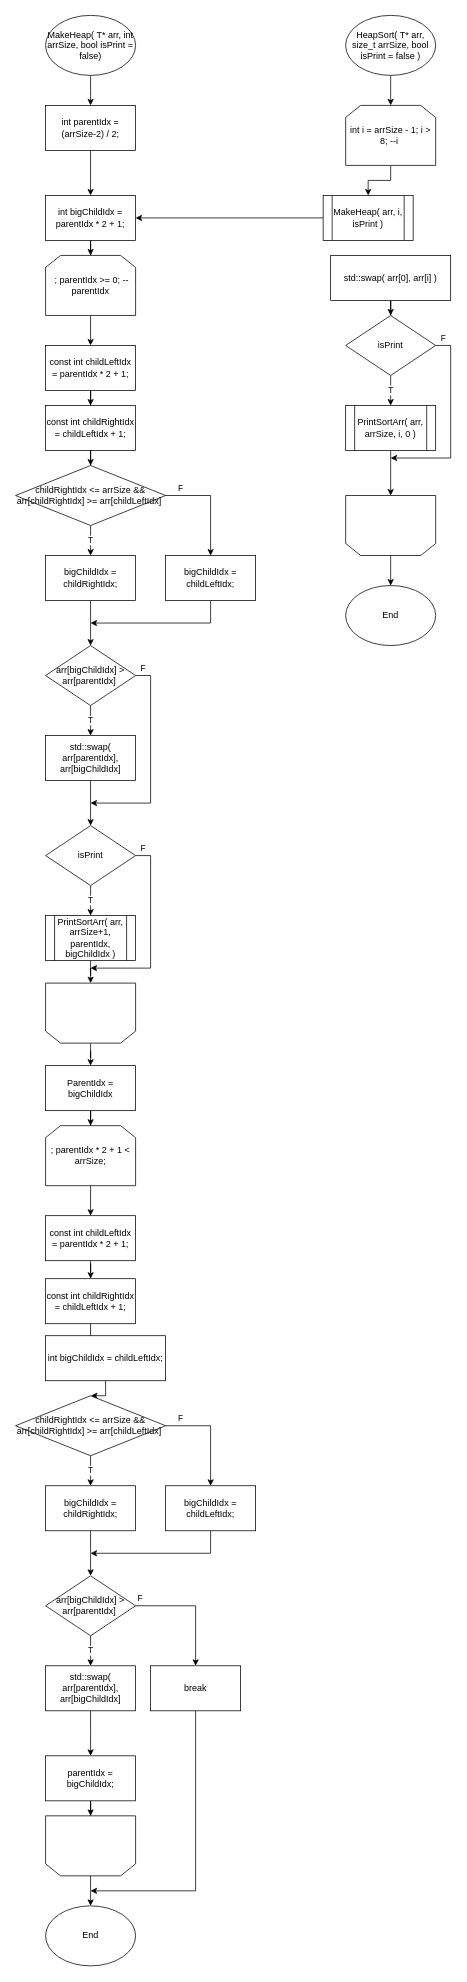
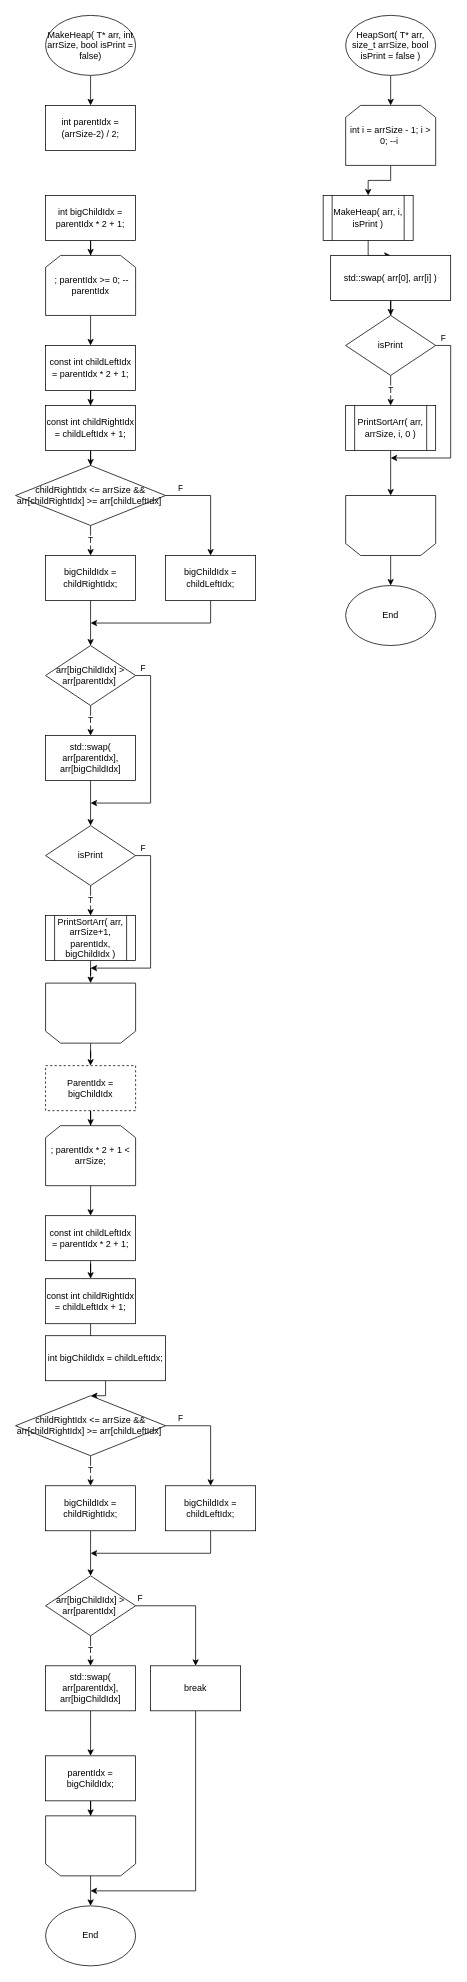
  <mxCell id="0" />
  <mxCell id="1" parent="0" />
  <mxCell id="2" value="" style="edgeStyle=orthogonalEdgeStyle;rounded=0;orthogonalLoop=1;jettySize=auto;html=1;" parent="1" source="3" edge="1"><mxGeometry relative="1" as="geometry"><mxPoint x="120" y="140" as="targetPoint" /></mxGeometry></mxCell>
  <mxCell id="3" value="MakeHeap( T* arr, int arrSize, bool isPrint = false)" style="ellipse;whiteSpace=wrap;html=1;" parent="1" vertex="1"><mxGeometry x="60" y="20" width="120" height="80" as="geometry" /></mxCell>
- <mxCell id="4" value="" style="edgeStyle=orthogonalEdgeStyle;rounded=0;orthogonalLoop=1;jettySize=auto;html=1;" parent="1" source="5" target="7" edge="1"><mxGeometry relative="1" as="geometry" /></mxCell>
  <mxCell id="5" value="int parentIdx = (arrSize-2) / 2;" style="rounded=0;whiteSpace=wrap;html=1;" parent="1" vertex="1"><mxGeometry x="60" y="140" width="120" height="60" as="geometry" /></mxCell>
  <mxCell id="6" value="" style="edgeStyle=orthogonalEdgeStyle;rounded=0;orthogonalLoop=1;jettySize=auto;html=1;" parent="1" source="7" target="9" edge="1"><mxGeometry relative="1" as="geometry" /></mxCell>
  <mxCell id="7" value="int bigChildIdx = parentIdx * 2 + 1;" style="rounded=0;whiteSpace=wrap;html=1;" parent="1" vertex="1"><mxGeometry x="60" y="260" width="120" height="60" as="geometry" /></mxCell>
  <mxCell id="8" value="" style="edgeStyle=orthogonalEdgeStyle;rounded=0;orthogonalLoop=1;jettySize=auto;html=1;" parent="1" source="9" target="13" edge="1"><mxGeometry relative="1" as="geometry" /></mxCell>
  <mxCell id="9" value="&amp;nbsp;; parentIdx &amp;gt;= 0; --parentIdx" style="shape=loopLimit;whiteSpace=wrap;html=1;" parent="1" vertex="1"><mxGeometry x="60" y="340" width="120" height="80" as="geometry" /></mxCell>
  <mxCell id="10" value="" style="edgeStyle=orthogonalEdgeStyle;rounded=0;orthogonalLoop=1;jettySize=auto;html=1;" parent="1" source="11" target="34" edge="1"><mxGeometry relative="1" as="geometry" /></mxCell>
  <mxCell id="11" value="" style="shape=loopLimit;whiteSpace=wrap;html=1;flipV=1;" parent="1" vertex="1"><mxGeometry x="60" y="1310" width="120" height="80" as="geometry" /></mxCell>
  <mxCell id="12" style="edgeStyle=orthogonalEdgeStyle;rounded=0;orthogonalLoop=1;jettySize=auto;html=1;" parent="1" source="13" target="15" edge="1"><mxGeometry relative="1" as="geometry" /></mxCell>
  <mxCell id="13" value="const int childLeftIdx = parentIdx * 2 + 1;" style="rounded=0;whiteSpace=wrap;html=1;" parent="1" vertex="1"><mxGeometry x="60" y="460" width="120" height="60" as="geometry" /></mxCell>
  <mxCell id="14" style="edgeStyle=orthogonalEdgeStyle;rounded=0;orthogonalLoop=1;jettySize=auto;html=1;entryX=0.5;entryY=0;entryDx=0;entryDy=0;" parent="1" source="15" target="18" edge="1"><mxGeometry relative="1" as="geometry" /></mxCell>
  <mxCell id="15" value="const int childRightIdx = childLeftIdx + 1;" style="rounded=0;whiteSpace=wrap;html=1;" parent="1" vertex="1"><mxGeometry x="60" y="540" width="120" height="60" as="geometry" /></mxCell>
  <mxCell id="16" value="T" style="edgeStyle=orthogonalEdgeStyle;rounded=0;orthogonalLoop=1;jettySize=auto;html=1;" parent="1" source="18" target="20" edge="1"><mxGeometry relative="1" as="geometry" /></mxCell>
  <mxCell id="17" value="F" style="edgeStyle=orthogonalEdgeStyle;rounded=0;orthogonalLoop=1;jettySize=auto;html=1;entryX=0.5;entryY=0;entryDx=0;entryDy=0;exitX=1;exitY=0.5;exitDx=0;exitDy=0;" parent="1" source="18" target="22" edge="1"><mxGeometry x="-0.714" y="10" relative="1" as="geometry"><mxPoint as="offset" /></mxGeometry></mxCell>
  <mxCell id="18" value="childRightIdx &amp;lt;= arrSize &amp;amp;&amp;amp; arr[childRightIdx] &amp;gt;= arr[childLeftIdx]&amp;nbsp;" style="rhombus;whiteSpace=wrap;html=1;" parent="1" vertex="1"><mxGeometry y="620" width="200" height="80" as="geometry" x="20" /></mxCell>
  <mxCell id="19" value="" style="edgeStyle=orthogonalEdgeStyle;rounded=0;orthogonalLoop=1;jettySize=auto;html=1;" parent="1" source="20" target="25" edge="1"><mxGeometry relative="1" as="geometry" /></mxCell>
  <mxCell id="20" value="bigChildIdx = childRightIdx;" style="rounded=0;whiteSpace=wrap;html=1;" parent="1" vertex="1"><mxGeometry x="60" y="740" width="120" height="60" as="geometry" /></mxCell>
  <mxCell id="21" style="edgeStyle=orthogonalEdgeStyle;rounded=0;orthogonalLoop=1;jettySize=auto;html=1;" parent="1" source="22" edge="1"><mxGeometry relative="1" as="geometry"><mxPoint x="120" y="830" as="targetPoint" /><Array as="points"><mxPoint x="280" y="830" /></Array></mxGeometry></mxCell>
  <mxCell id="22" value="bigChildIdx = childLeftIdx;" style="rounded=0;whiteSpace=wrap;html=1;" parent="1" vertex="1"><mxGeometry x="220" y="740" width="120" height="60" as="geometry" /></mxCell>
  <mxCell id="23" value="T" style="edgeStyle=orthogonalEdgeStyle;rounded=0;orthogonalLoop=1;jettySize=auto;html=1;" parent="1" source="25" target="27" edge="1"><mxGeometry relative="1" as="geometry" /></mxCell>
  <mxCell id="24" value="F" style="edgeStyle=orthogonalEdgeStyle;rounded=0;orthogonalLoop=1;jettySize=auto;html=1;exitX=1;exitY=0.5;exitDx=0;exitDy=0;" parent="1" source="25" edge="1"><mxGeometry x="-0.926" y="10" relative="1" as="geometry"><mxPoint x="120" y="1070" as="targetPoint" /><Array as="points"><mxPoint x="200" y="900" /><mxPoint x="200" y="1070" /></Array><mxPoint as="offset" /></mxGeometry></mxCell>
  <mxCell id="25" value="arr[bigChildIdx] &amp;gt; arr[parentIdx]&amp;nbsp;" style="rhombus;whiteSpace=wrap;html=1;" parent="1" vertex="1"><mxGeometry x="60" y="860" width="120" height="80" as="geometry" /></mxCell>
  <mxCell id="26" value="" style="edgeStyle=orthogonalEdgeStyle;rounded=0;orthogonalLoop=1;jettySize=auto;html=1;" parent="1" source="27" target="30" edge="1"><mxGeometry relative="1" as="geometry" /></mxCell>
  <mxCell id="27" value="std::swap( arr[parentIdx], arr[bigChildIdx]" style="rounded=0;whiteSpace=wrap;html=1;" parent="1" vertex="1"><mxGeometry x="60" y="980" width="120" height="60" as="geometry" /></mxCell>
  <mxCell id="28" value="T" style="edgeStyle=orthogonalEdgeStyle;rounded=0;orthogonalLoop=1;jettySize=auto;html=1;" parent="1" source="30" target="32" edge="1"><mxGeometry relative="1" as="geometry" /></mxCell>
  <mxCell id="29" value="F" style="edgeStyle=orthogonalEdgeStyle;rounded=0;orthogonalLoop=1;jettySize=auto;html=1;exitX=1;exitY=0.5;exitDx=0;exitDy=0;" parent="1" source="30" edge="1"><mxGeometry x="-0.92" y="10" relative="1" as="geometry"><mxPoint x="120" y="1290" as="targetPoint" /><Array as="points"><mxPoint x="200" y="1140" /><mxPoint x="200" y="1290" /></Array><mxPoint as="offset" /></mxGeometry></mxCell>
  <mxCell id="30" value="isPrint" style="rhombus;whiteSpace=wrap;html=1;" parent="1" vertex="1"><mxGeometry x="60" y="1100" width="120" height="80" as="geometry" /></mxCell>
  <mxCell id="31" value="" style="edgeStyle=orthogonalEdgeStyle;rounded=0;orthogonalLoop=1;jettySize=auto;html=1;" parent="1" source="32" target="11" edge="1"><mxGeometry relative="1" as="geometry" /></mxCell>
  <mxCell id="32" value="PrintSortArr( arr, arrSize+1, parentIdx, bigChildIdx )" style="shape=process;whiteSpace=wrap;html=1;backgroundOutline=1;" parent="1" vertex="1"><mxGeometry x="60" y="1220" width="120" height="60" as="geometry" /></mxCell>
  <mxCell id="33" value="" style="edgeStyle=orthogonalEdgeStyle;rounded=0;orthogonalLoop=1;jettySize=auto;html=1;" parent="1" source="34" target="36" edge="1"><mxGeometry relative="1" as="geometry" /></mxCell>
- <mxCell id="34" value="ParentIdx = bigChildIdx" style="rounded=0;whiteSpace=wrap;html=1;" parent="1" vertex="1"><mxGeometry x="60" y="1420" width="120" height="60" as="geometry" /></mxCell>
+ <mxCell id="34" value="ParentIdx = bigChildIdx" style="rounded=0;whiteSpace=wrap;html=1;dashed=1;" parent="1" vertex="1"><mxGeometry x="60" y="1420" width="120" height="60" as="geometry" /></mxCell>
  <mxCell id="35" value="" style="edgeStyle=orthogonalEdgeStyle;rounded=0;orthogonalLoop=1;jettySize=auto;html=1;" parent="1" source="36" target="38" edge="1"><mxGeometry relative="1" as="geometry" /></mxCell>
  <mxCell id="36" value="; parentIdx * 2 + 1 &amp;lt; arrSize;" style="shape=loopLimit;whiteSpace=wrap;html=1;" parent="1" vertex="1"><mxGeometry x="60" y="1500" width="120" height="80" as="geometry" /></mxCell>
  <mxCell id="37" value="" style="edgeStyle=orthogonalEdgeStyle;rounded=0;orthogonalLoop=1;jettySize=auto;html=1;" parent="1" source="38" target="40" edge="1"><mxGeometry relative="1" as="geometry" /></mxCell>
  <mxCell id="38" value="const int childLeftIdx = parentIdx * 2 + 1;" style="rounded=0;whiteSpace=wrap;html=1;" parent="1" vertex="1"><mxGeometry x="60" y="1620" width="120" height="60" as="geometry" /></mxCell>
  <mxCell id="39" value="" style="edgeStyle=orthogonalEdgeStyle;rounded=0;orthogonalLoop=1;jettySize=auto;html=1;" parent="1" source="40" target="42" edge="1"><mxGeometry relative="1" as="geometry" /></mxCell>
  <mxCell id="40" value="const int childRightIdx = childLeftIdx + 1;" style="rounded=0;whiteSpace=wrap;html=1;" parent="1" vertex="1"><mxGeometry x="60" y="1704" width="120" height="60" as="geometry" /></mxCell>
  <mxCell id="41" value="" style="edgeStyle=orthogonalEdgeStyle;rounded=0;orthogonalLoop=1;jettySize=auto;html=1;" parent="1" source="42" edge="1"><mxGeometry relative="1" as="geometry"><mxPoint x="120" y="1860" as="targetPoint" /></mxGeometry></mxCell>
  <mxCell id="42" value="int bigChildIdx = childLeftIdx;" style="rounded=0;whiteSpace=wrap;html=1;" parent="1" vertex="1"><mxGeometry x="60" y="1780" width="160" height="60" as="geometry" /></mxCell>
  <mxCell id="43" value="T" style="edgeStyle=orthogonalEdgeStyle;rounded=0;orthogonalLoop=1;jettySize=auto;html=1;" parent="1" source="45" target="47" edge="1"><mxGeometry relative="1" as="geometry" /></mxCell>
  <mxCell id="44" value="F" style="edgeStyle=orthogonalEdgeStyle;rounded=0;orthogonalLoop=1;jettySize=auto;html=1;entryX=0.5;entryY=0;entryDx=0;entryDy=0;exitX=1;exitY=0.5;exitDx=0;exitDy=0;" parent="1" source="45" target="49" edge="1"><mxGeometry x="-0.714" y="10" relative="1" as="geometry"><mxPoint as="offset" /></mxGeometry></mxCell>
  <mxCell id="45" value="childRightIdx &amp;lt;= arrSize &amp;amp;&amp;amp; arr[childRightIdx] &amp;gt;= arr[childLeftIdx]&amp;nbsp;" style="rhombus;whiteSpace=wrap;html=1;" parent="1" vertex="1"><mxGeometry y="1860" width="200" height="80" as="geometry" x="20" /></mxCell>
  <mxCell id="46" value="" style="edgeStyle=orthogonalEdgeStyle;rounded=0;orthogonalLoop=1;jettySize=auto;html=1;" parent="1" source="47" edge="1"><mxGeometry relative="1" as="geometry"><mxPoint x="120" y="2100" as="targetPoint" /></mxGeometry></mxCell>
  <mxCell id="47" value="bigChildIdx = childRightIdx;" style="rounded=0;whiteSpace=wrap;html=1;" parent="1" vertex="1"><mxGeometry x="60" y="1980" width="120" height="60" as="geometry" /></mxCell>
  <mxCell id="48" style="edgeStyle=orthogonalEdgeStyle;rounded=0;orthogonalLoop=1;jettySize=auto;html=1;" parent="1" source="49" edge="1"><mxGeometry relative="1" as="geometry"><mxPoint x="120" y="2070" as="targetPoint" /><Array as="points"><mxPoint x="280" y="2070" /></Array></mxGeometry></mxCell>
  <mxCell id="49" value="bigChildIdx = childLeftIdx;" style="rounded=0;whiteSpace=wrap;html=1;" parent="1" vertex="1"><mxGeometry x="220" y="1980" width="120" height="60" as="geometry" /></mxCell>
  <mxCell id="50" value="T" style="edgeStyle=orthogonalEdgeStyle;rounded=0;orthogonalLoop=1;jettySize=auto;html=1;" parent="1" source="52" target="54" edge="1"><mxGeometry relative="1" as="geometry" /></mxCell>
  <mxCell id="51" value="F" style="edgeStyle=orthogonalEdgeStyle;rounded=0;orthogonalLoop=1;jettySize=auto;html=1;exitX=1;exitY=0.5;exitDx=0;exitDy=0;" parent="1" source="52" edge="1"><mxGeometry x="-0.926" y="10" relative="1" as="geometry"><mxPoint x="260" y="2220" as="targetPoint" /><Array as="points"><mxPoint x="260" y="2140" /></Array><mxPoint as="offset" /></mxGeometry></mxCell>
  <mxCell id="52" value="arr[bigChildIdx] &amp;gt; arr[parentIdx]&amp;nbsp;" style="rhombus;whiteSpace=wrap;html=1;" parent="1" vertex="1"><mxGeometry x="60" y="2100" width="120" height="80" as="geometry" /></mxCell>
  <mxCell id="53" value="" style="edgeStyle=orthogonalEdgeStyle;rounded=0;orthogonalLoop=1;jettySize=auto;html=1;" parent="1" source="54" edge="1"><mxGeometry relative="1" as="geometry"><mxPoint x="120" y="2340" as="targetPoint" /></mxGeometry></mxCell>
  <mxCell id="54" value="std::swap( arr[parentIdx], arr[bigChildIdx]" style="rounded=0;whiteSpace=wrap;html=1;" parent="1" vertex="1"><mxGeometry x="60" y="2220" width="120" height="60" as="geometry" /></mxCell>
  <mxCell id="55" value="" style="edgeStyle=orthogonalEdgeStyle;rounded=0;orthogonalLoop=1;jettySize=auto;html=1;" edge="1" parent="1" source="56" target="60"><mxGeometry relative="1" as="geometry" /></mxCell>
  <mxCell id="56" value="parentIdx = bigChildIdx;" style="rounded=0;whiteSpace=wrap;html=1;" parent="1" vertex="1"><mxGeometry x="60" y="2340" width="120" height="60" as="geometry" /></mxCell>
  <mxCell id="57" style="edgeStyle=orthogonalEdgeStyle;rounded=0;orthogonalLoop=1;jettySize=auto;html=1;" edge="1" parent="1" source="58"><mxGeometry relative="1" as="geometry"><mxPoint x="120" y="2520" as="targetPoint" /><Array as="points"><mxPoint x="260" y="2520" /></Array></mxGeometry></mxCell>
  <mxCell id="58" value="break" style="rounded=0;whiteSpace=wrap;html=1;" parent="1" vertex="1"><mxGeometry x="200" y="2220" width="120" height="60" as="geometry" /></mxCell>
  <mxCell id="59" value="" style="edgeStyle=orthogonalEdgeStyle;rounded=0;orthogonalLoop=1;jettySize=auto;html=1;" edge="1" parent="1" source="60" target="61"><mxGeometry relative="1" as="geometry" /></mxCell>
  <mxCell id="60" value="" style="shape=loopLimit;whiteSpace=wrap;html=1;flipV=1;" vertex="1" parent="1"><mxGeometry x="60" y="2420" width="120" height="80" as="geometry" /></mxCell>
  <mxCell id="61" value="End" style="ellipse;whiteSpace=wrap;html=1;" vertex="1" parent="1"><mxGeometry x="60" y="2540" width="120" height="80" as="geometry" /></mxCell>
  <mxCell id="62" value="" style="edgeStyle=orthogonalEdgeStyle;rounded=0;orthogonalLoop=1;jettySize=auto;html=1;" edge="1" parent="1" source="63" target="65"><mxGeometry relative="1" as="geometry" /></mxCell>
  <mxCell id="63" value="HeapSort( T* arr, size_t arrSize, bool isPrint = false )" style="ellipse;whiteSpace=wrap;html=1;" vertex="1" parent="1"><mxGeometry x="460" y="20" width="120" height="80" as="geometry" /></mxCell>
  <mxCell id="64" value="" style="edgeStyle=orthogonalEdgeStyle;rounded=0;orthogonalLoop=1;jettySize=auto;html=1;" edge="1" parent="1" source="65" target="67"><mxGeometry relative="1" as="geometry" /></mxCell>
- <mxCell id="65" value="int i = arrSize - 1; i &amp;gt; 8; --i&amp;nbsp;" style="shape=loopLimit;whiteSpace=wrap;html=1;" vertex="1" parent="1"><mxGeometry x="460" y="140" width="120" height="80" as="geometry" /></mxCell>
- <mxCell id="66" value="" style="edgeStyle=orthogonalEdgeStyle;rounded=0;orthogonalLoop=1;jettySize=auto;html=1;" edge="1" parent="1" source="67" target="7"><mxGeometry relative="1" as="geometry" /></mxCell>
+ <mxCell id="65" value="int i = arrSize - 1; i &amp;gt; 0; --i&amp;nbsp;" style="shape=loopLimit;whiteSpace=wrap;html=1;" vertex="1" parent="1"><mxGeometry x="460" y="140" width="120" height="80" as="geometry" /></mxCell>
+ <mxCell id="66" value="" style="edgeStyle=orthogonalEdgeStyle;rounded=0;orthogonalLoop=1;jettySize=auto;html=1;" edge="1" parent="1" source="67" target="69"><mxGeometry relative="1" as="geometry" /></mxCell>
  <mxCell id="67" value="MakeHeap( arr, i, isPrint )" style="shape=process;whiteSpace=wrap;html=1;backgroundOutline=1;" vertex="1" parent="1"><mxGeometry x="430" y="260" width="120" height="60" as="geometry" /></mxCell>
  <mxCell id="68" value="" style="edgeStyle=orthogonalEdgeStyle;rounded=0;orthogonalLoop=1;jettySize=auto;html=1;" edge="1" parent="1" source="69" target="72"><mxGeometry relative="1" as="geometry" /></mxCell>
  <mxCell id="69" value="std::swap( arr[0], arr[i] )" style="rounded=0;whiteSpace=wrap;html=1;" vertex="1" parent="1"><mxGeometry x="440" y="340" width="160" height="60" as="geometry" /></mxCell>
  <mxCell id="70" value="T" style="edgeStyle=orthogonalEdgeStyle;rounded=0;orthogonalLoop=1;jettySize=auto;html=1;" edge="1" parent="1" source="72" target="74"><mxGeometry relative="1" as="geometry" /></mxCell>
  <mxCell id="71" value="F" style="edgeStyle=orthogonalEdgeStyle;rounded=0;orthogonalLoop=1;jettySize=auto;html=1;exitX=1;exitY=0.5;exitDx=0;exitDy=0;" edge="1" parent="1" source="72"><mxGeometry x="-0.92" y="10" relative="1" as="geometry"><mxPoint x="520" y="610" as="targetPoint" /><Array as="points"><mxPoint x="600" y="460" /><mxPoint x="600" y="610" /></Array><mxPoint as="offset" /></mxGeometry></mxCell>
  <mxCell id="72" value="isPrint" style="rhombus;whiteSpace=wrap;html=1;" vertex="1" parent="1"><mxGeometry x="460" y="420" width="120" height="80" as="geometry" /></mxCell>
  <mxCell id="73" value="" style="edgeStyle=orthogonalEdgeStyle;rounded=0;orthogonalLoop=1;jettySize=auto;html=1;" edge="1" parent="1" source="74" target="76"><mxGeometry relative="1" as="geometry" /></mxCell>
  <mxCell id="74" value="PrintSortArr( arr, arrSize, i, 0 )" style="shape=process;whiteSpace=wrap;html=1;backgroundOutline=1;" vertex="1" parent="1"><mxGeometry x="460" y="540" width="120" height="60" as="geometry" /></mxCell>
  <mxCell id="75" value="" style="edgeStyle=orthogonalEdgeStyle;rounded=0;orthogonalLoop=1;jettySize=auto;html=1;" edge="1" parent="1" source="76" target="77"><mxGeometry relative="1" as="geometry" /></mxCell>
  <mxCell id="76" value="" style="shape=loopLimit;whiteSpace=wrap;html=1;flipV=1;" vertex="1" parent="1"><mxGeometry x="460" y="660" width="120" height="80" as="geometry" /></mxCell>
  <mxCell id="77" value="End" style="ellipse;whiteSpace=wrap;html=1;" vertex="1" parent="1"><mxGeometry x="460" y="780" width="120" height="80" as="geometry" /></mxCell>
